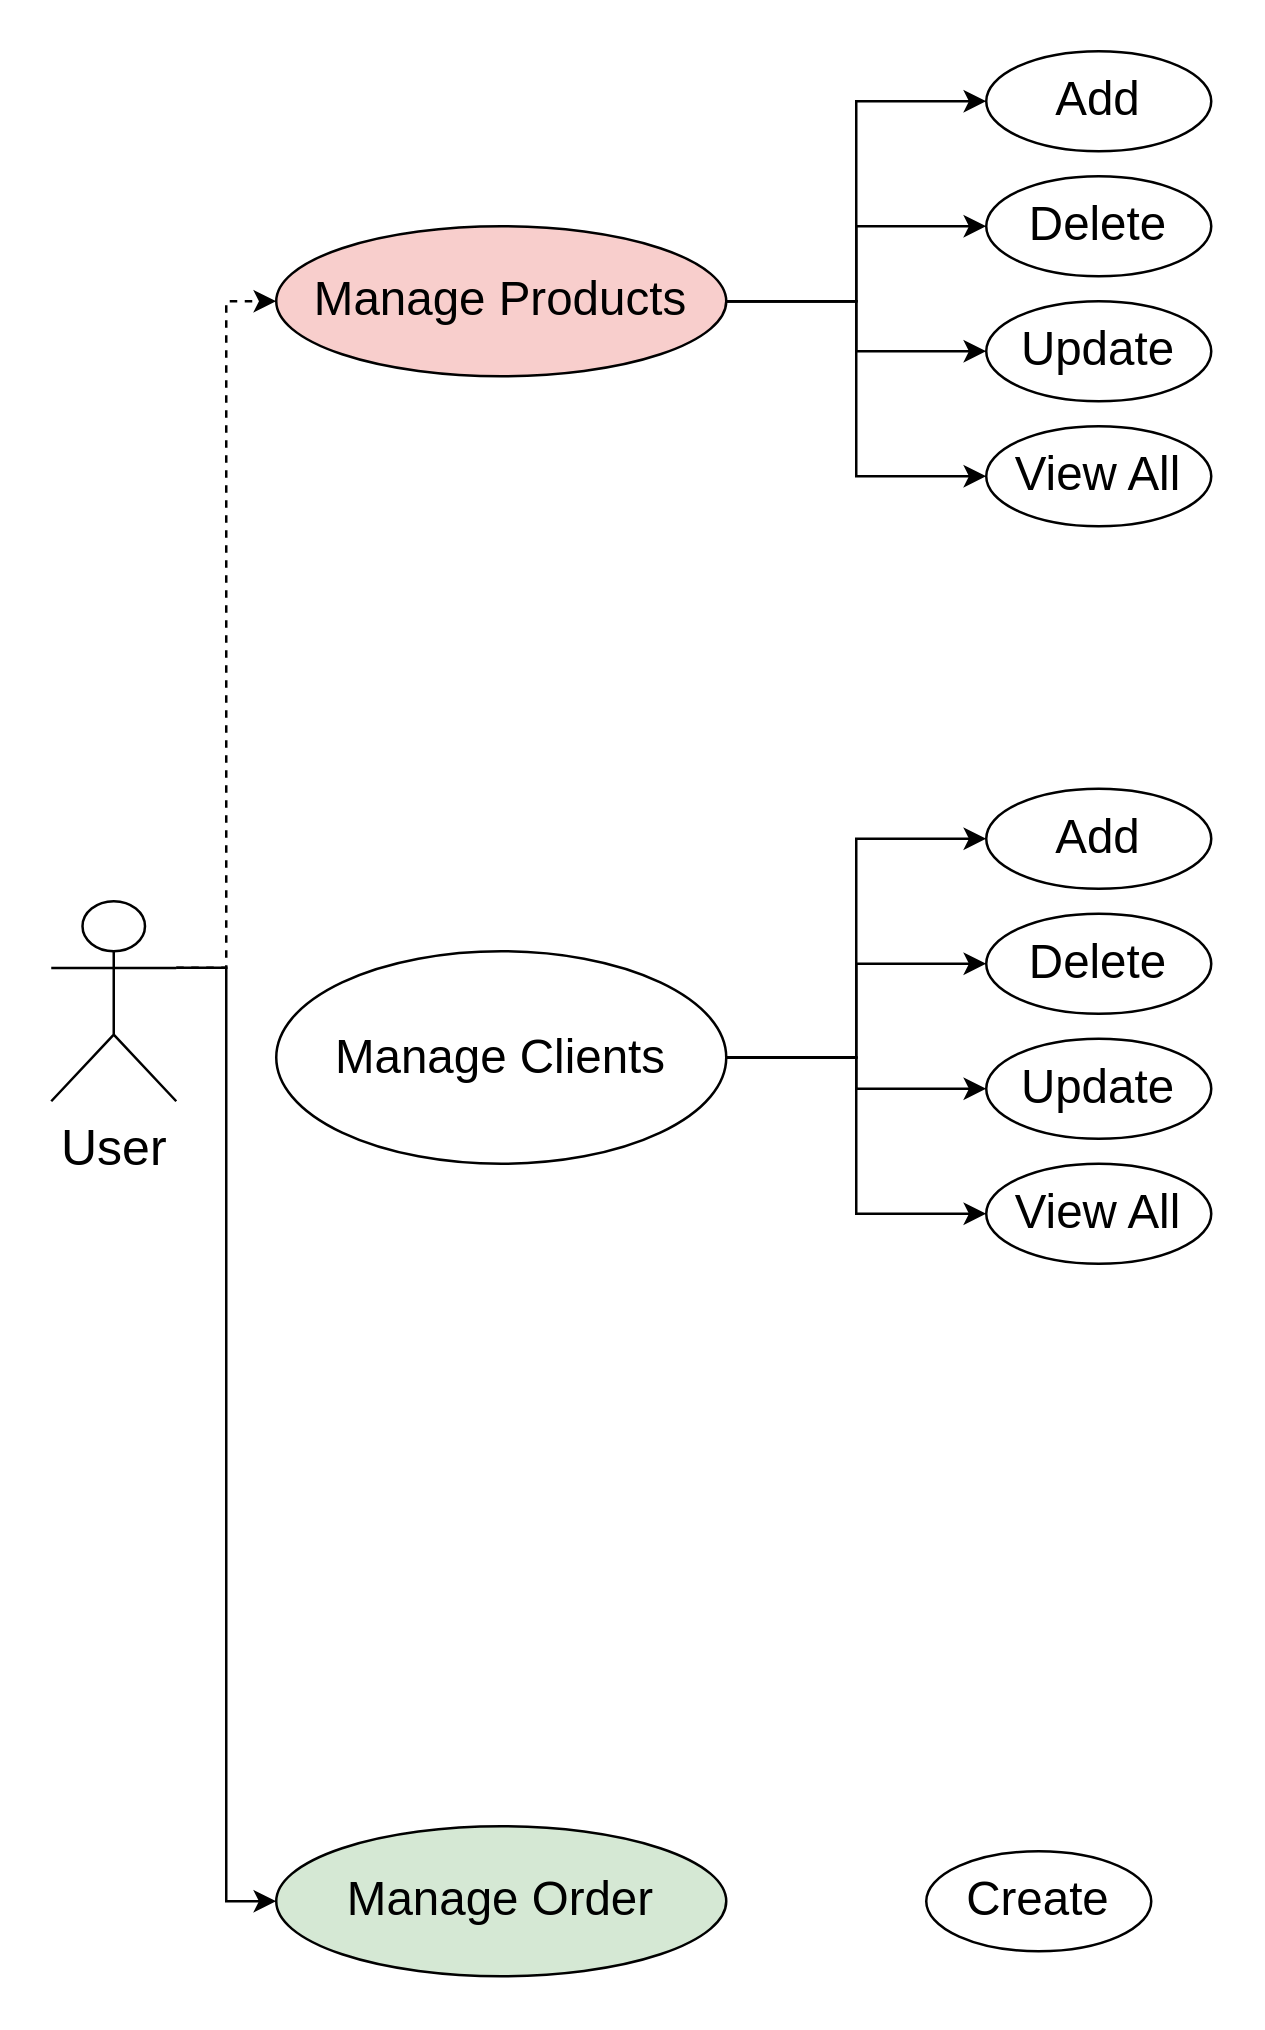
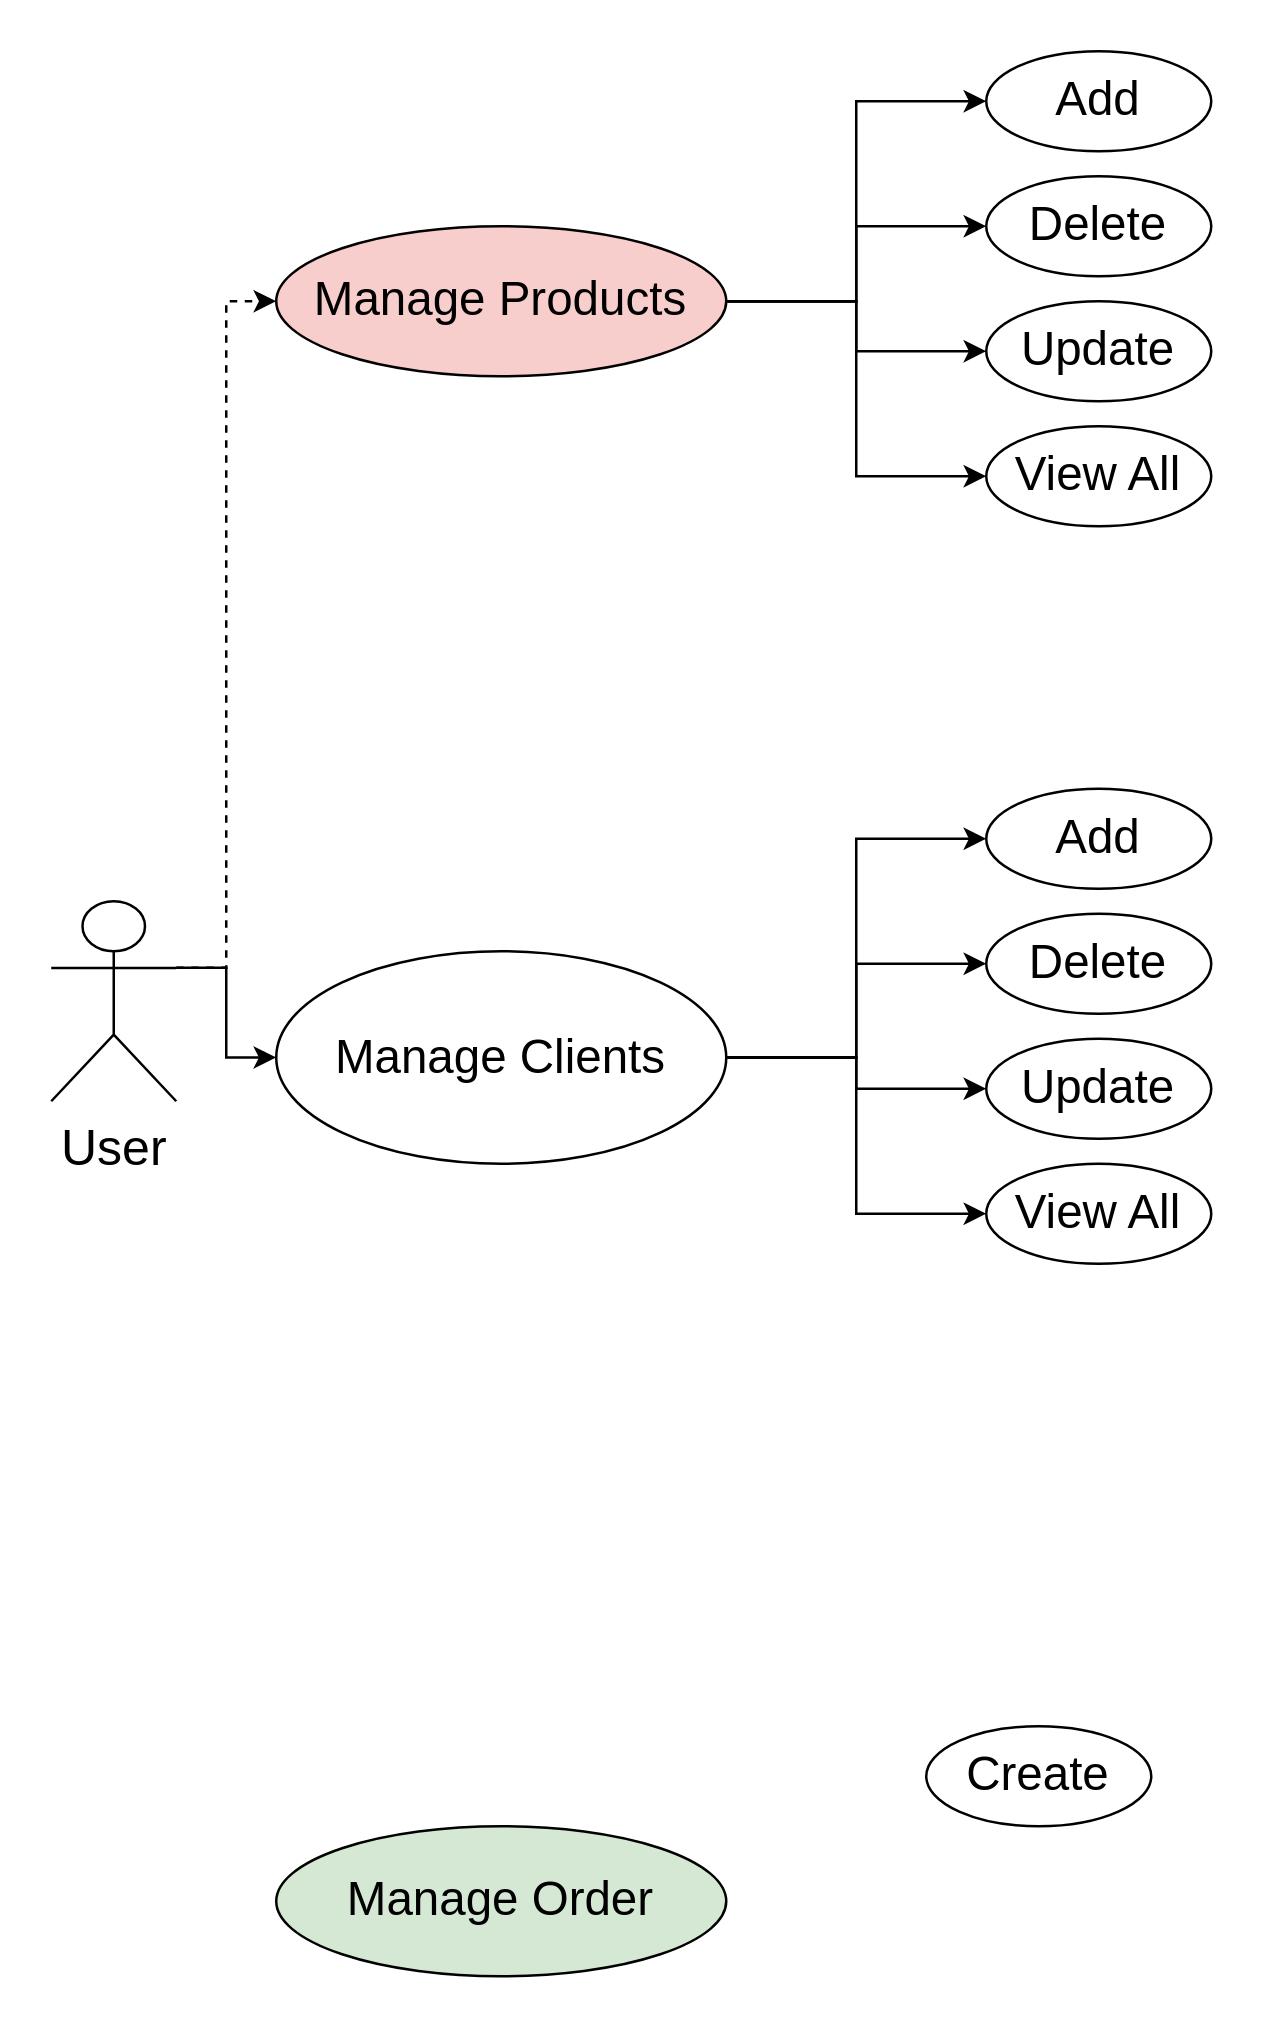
  <mxCell id="0" />
  <mxCell id="1" parent="0" />
  <mxCell id="2" value="&lt;font style=&quot;font-size: 20px;&quot;&gt;User&lt;/font&gt;" style="shape=umlActor;verticalLabelPosition=bottom;verticalAlign=top;html=1;outlineConnect=0;" vertex="1" parent="1"><mxGeometry x="20" y="360" width="50" height="80" as="geometry" /></mxCell>
  <mxCell id="3" value="&lt;font style=&quot;font-size: 19px;&quot;&gt;Manage Products&lt;/font&gt;" style="ellipse;whiteSpace=wrap;html=1;fillColor=#f8cecc;" vertex="1" parent="1"><mxGeometry x="110" y="90" width="180" height="60" as="geometry" /></mxCell>
  <mxCell id="4" value="&lt;font style=&quot;font-size: 19px;&quot;&gt;Manage Clients&lt;/font&gt;" style="ellipse;whiteSpace=wrap;html=1;" vertex="1" parent="1"><mxGeometry x="110" y="380" width="180" height="85" as="geometry" /></mxCell>
  <mxCell id="5" value="&lt;font style=&quot;font-size: 19px;&quot;&gt;Manage Order&lt;/font&gt;" style="ellipse;whiteSpace=wrap;html=1;fillColor=#d5e8d4;" vertex="1" parent="1"><mxGeometry x="110" y="730" width="180" height="60" as="geometry" /></mxCell>
  <mxCell id="6" style="edgeStyle=orthogonalEdgeStyle;rounded=0;orthogonalLoop=1;jettySize=auto;html=1;entryX=0;entryY=0.5;entryDx=0;entryDy=0;exitX=1;exitY=0.333;exitDx=0;exitDy=0;exitPerimeter=0;dashed=1;" edge="1" parent="1" source="2" target="3"><mxGeometry relative="1" as="geometry"><mxPoint x="120" y="330" as="sourcePoint" /><mxPoint x="670" y="330" as="targetPoint" /></mxGeometry></mxCell>
- <mxCell id="8" style="edgeStyle=orthogonalEdgeStyle;rounded=0;orthogonalLoop=1;jettySize=auto;html=1;entryX=0;entryY=0.5;entryDx=0;entryDy=0;exitX=1;exitY=0.333;exitDx=0;exitDy=0;exitPerimeter=0;" edge="1" parent="1" source="2" target="5"><mxGeometry relative="1" as="geometry"><mxPoint x="160" y="507" as="sourcePoint" /><mxPoint x="200" y="270" as="targetPoint" /></mxGeometry></mxCell>
+ <mxCell id="7" style="edgeStyle=orthogonalEdgeStyle;rounded=0;orthogonalLoop=1;jettySize=auto;html=1;entryX=0;entryY=0.5;entryDx=0;entryDy=0;exitX=1;exitY=0.333;exitDx=0;exitDy=0;exitPerimeter=0;" edge="1" parent="1" source="2" target="4"><mxGeometry relative="1" as="geometry"><mxPoint x="160" y="527" as="sourcePoint" /><mxPoint x="200" y="290" as="targetPoint" /></mxGeometry></mxCell>
  <mxCell id="9" value="&lt;font style=&quot;font-size: 19px;&quot;&gt;Delete&lt;/font&gt;" style="ellipse;whiteSpace=wrap;html=1;" vertex="1" parent="1"><mxGeometry x="394" y="70" width="90" height="40" as="geometry" /></mxCell>
  <mxCell id="10" value="&lt;font style=&quot;font-size: 19px;&quot;&gt;Update&lt;/font&gt;" style="ellipse;whiteSpace=wrap;html=1;" vertex="1" parent="1"><mxGeometry x="394" y="120" width="90" height="40" as="geometry" /></mxCell>
  <mxCell id="11" value="&lt;font style=&quot;font-size: 19px;&quot;&gt;View All&lt;/font&gt;" style="ellipse;whiteSpace=wrap;html=1;" vertex="1" parent="1"><mxGeometry x="394" y="170" width="90" height="40" as="geometry" /></mxCell>
  <mxCell id="12" value="&lt;font style=&quot;font-size: 19px;&quot;&gt;Add&lt;/font&gt;" style="ellipse;whiteSpace=wrap;html=1;" vertex="1" parent="1"><mxGeometry x="394" y="20" width="90" height="40" as="geometry" /></mxCell>
  <mxCell id="13" style="edgeStyle=orthogonalEdgeStyle;rounded=0;orthogonalLoop=1;jettySize=auto;html=1;exitX=1;exitY=0.5;exitDx=0;exitDy=0;entryX=0;entryY=0.5;entryDx=0;entryDy=0;" edge="1" parent="1" source="3" target="12"><mxGeometry relative="1" as="geometry"><mxPoint x="340" y="327" as="sourcePoint" /><mxPoint x="330" y="30" as="targetPoint" /></mxGeometry></mxCell>
  <mxCell id="14" style="edgeStyle=orthogonalEdgeStyle;rounded=0;orthogonalLoop=1;jettySize=auto;html=1;exitX=1;exitY=0.5;exitDx=0;exitDy=0;entryX=0;entryY=0.5;entryDx=0;entryDy=0;" edge="1" parent="1" source="3" target="9"><mxGeometry relative="1" as="geometry"><mxPoint x="410" y="330" as="sourcePoint" /><mxPoint x="514" y="250" as="targetPoint" /></mxGeometry></mxCell>
  <mxCell id="15" style="edgeStyle=orthogonalEdgeStyle;rounded=0;orthogonalLoop=1;jettySize=auto;html=1;exitX=1;exitY=0.5;exitDx=0;exitDy=0;entryX=0;entryY=0.5;entryDx=0;entryDy=0;" edge="1" parent="1" source="3" target="10"><mxGeometry relative="1" as="geometry"><mxPoint x="480" y="420" as="sourcePoint" /><mxPoint x="584" y="340" as="targetPoint" /></mxGeometry></mxCell>
  <mxCell id="16" style="edgeStyle=orthogonalEdgeStyle;rounded=0;orthogonalLoop=1;jettySize=auto;html=1;exitX=1;exitY=0.5;exitDx=0;exitDy=0;entryX=0;entryY=0.5;entryDx=0;entryDy=0;" edge="1" parent="1" source="3" target="11"><mxGeometry relative="1" as="geometry"><mxPoint x="530" y="470" as="sourcePoint" /><mxPoint x="634" y="390" as="targetPoint" /></mxGeometry></mxCell>
  <mxCell id="17" value="&lt;font style=&quot;font-size: 19px;&quot;&gt;Delete&lt;/font&gt;" style="ellipse;whiteSpace=wrap;html=1;" vertex="1" parent="1"><mxGeometry x="394" y="365" width="90" height="40" as="geometry" /></mxCell>
  <mxCell id="18" value="&lt;font style=&quot;font-size: 19px;&quot;&gt;Update&lt;/font&gt;" style="ellipse;whiteSpace=wrap;html=1;" vertex="1" parent="1"><mxGeometry x="394" y="415" width="90" height="40" as="geometry" /></mxCell>
  <mxCell id="19" value="&lt;font style=&quot;font-size: 19px;&quot;&gt;View All&lt;/font&gt;" style="ellipse;whiteSpace=wrap;html=1;" vertex="1" parent="1"><mxGeometry x="394" y="465" width="90" height="40" as="geometry" /></mxCell>
  <mxCell id="20" value="&lt;font style=&quot;font-size: 19px;&quot;&gt;Add&lt;/font&gt;" style="ellipse;whiteSpace=wrap;html=1;" vertex="1" parent="1"><mxGeometry x="394" y="315" width="90" height="40" as="geometry" /></mxCell>
  <mxCell id="21" style="edgeStyle=orthogonalEdgeStyle;rounded=0;orthogonalLoop=1;jettySize=auto;html=1;exitX=1;exitY=0.5;exitDx=0;exitDy=0;entryX=0;entryY=0.5;entryDx=0;entryDy=0;" edge="1" parent="1" target="20" source="4"><mxGeometry relative="1" as="geometry"><mxPoint x="310" y="415" as="sourcePoint" /><mxPoint x="350" y="325" as="targetPoint" /></mxGeometry></mxCell>
  <mxCell id="22" style="edgeStyle=orthogonalEdgeStyle;rounded=0;orthogonalLoop=1;jettySize=auto;html=1;exitX=1;exitY=0.5;exitDx=0;exitDy=0;entryX=0;entryY=0.5;entryDx=0;entryDy=0;" edge="1" parent="1" target="17" source="4"><mxGeometry relative="1" as="geometry"><mxPoint x="310" y="415" as="sourcePoint" /><mxPoint x="534" y="545" as="targetPoint" /></mxGeometry></mxCell>
  <mxCell id="23" style="edgeStyle=orthogonalEdgeStyle;rounded=0;orthogonalLoop=1;jettySize=auto;html=1;exitX=1;exitY=0.5;exitDx=0;exitDy=0;entryX=0;entryY=0.5;entryDx=0;entryDy=0;" edge="1" parent="1" target="18" source="4"><mxGeometry relative="1" as="geometry"><mxPoint x="310" y="415" as="sourcePoint" /><mxPoint x="604" y="635" as="targetPoint" /></mxGeometry></mxCell>
  <mxCell id="24" style="edgeStyle=orthogonalEdgeStyle;rounded=0;orthogonalLoop=1;jettySize=auto;html=1;exitX=1;exitY=0.5;exitDx=0;exitDy=0;entryX=0;entryY=0.5;entryDx=0;entryDy=0;" edge="1" parent="1" target="19" source="4"><mxGeometry relative="1" as="geometry"><mxPoint x="310" y="415" as="sourcePoint" /><mxPoint x="654" y="685" as="targetPoint" /></mxGeometry></mxCell>
- <mxCell id="25" value="&lt;font style=&quot;font-size: 19px;&quot;&gt;Create&lt;/font&gt;" style="ellipse;whiteSpace=wrap;html=1;" vertex="1" parent="1"><mxGeometry x="370" y="740" width="90" height="40" as="geometry" /></mxCell>
+ <mxCell id="25" value="&lt;font style=&quot;font-size: 19px;&quot;&gt;Create&lt;/font&gt;" style="ellipse;whiteSpace=wrap;html=1;" vertex="1" parent="1"><mxGeometry x="370" y="690" width="90" height="40" as="geometry" /></mxCell>
